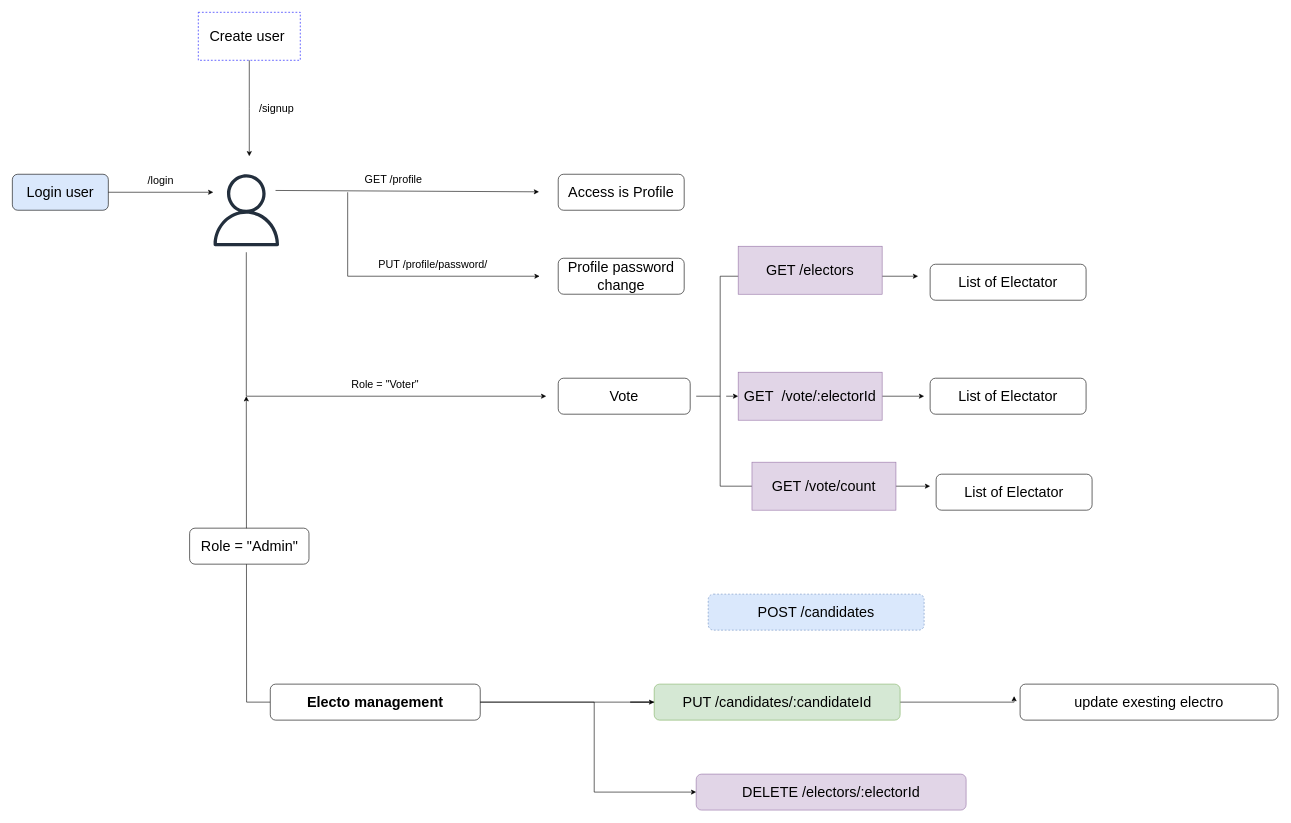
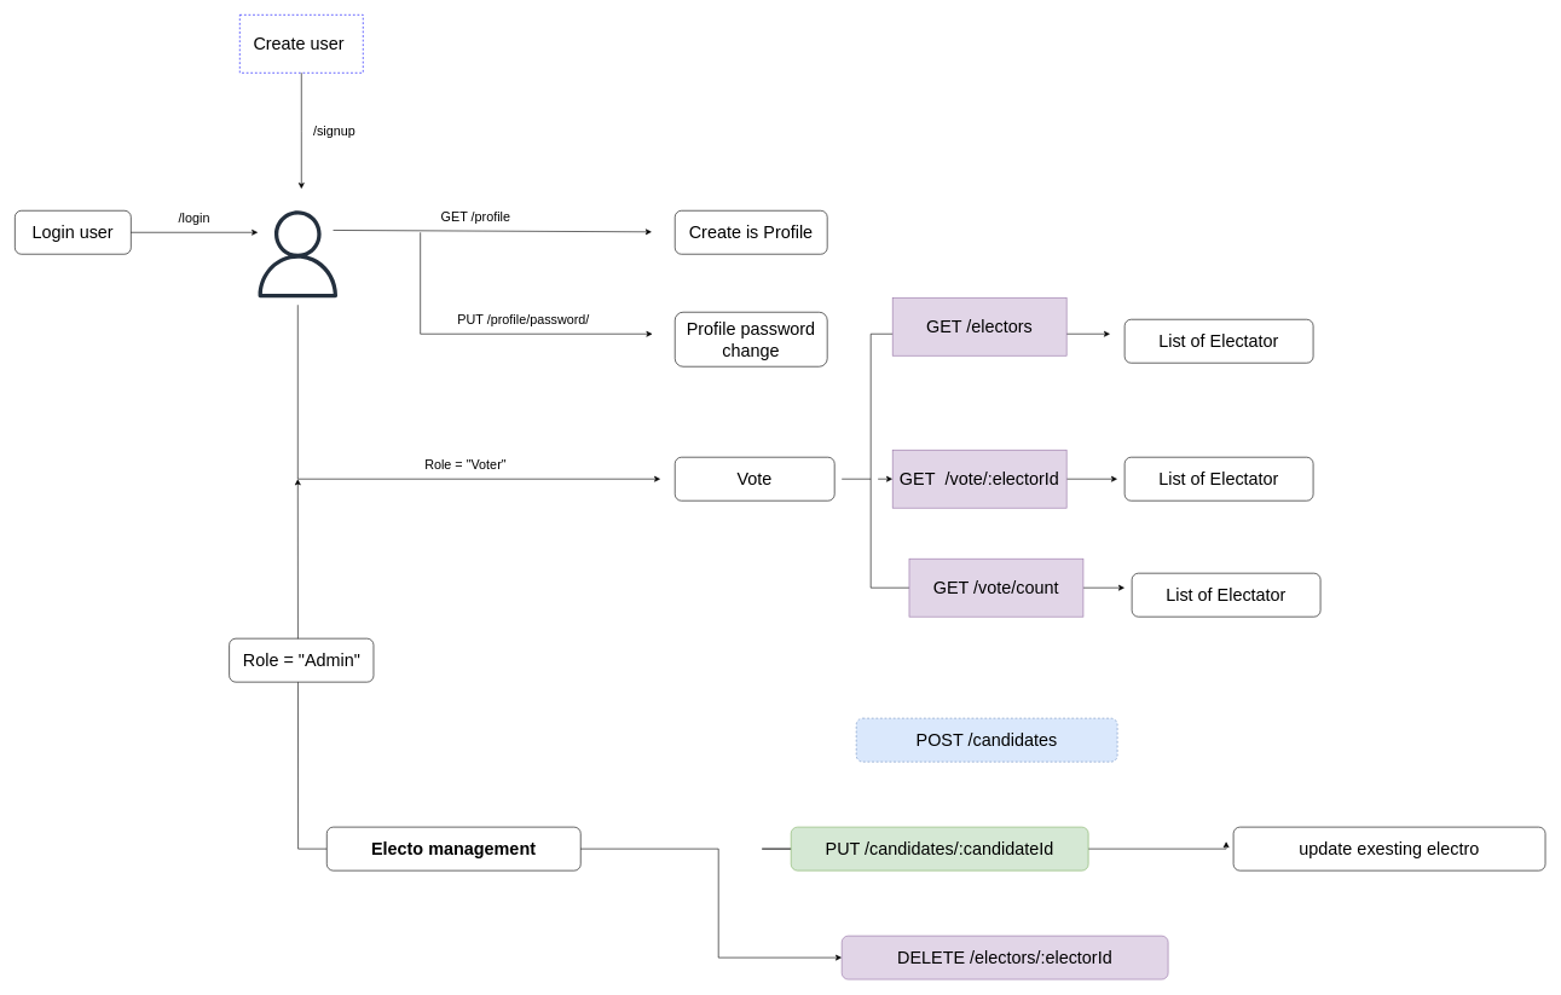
  <mxCell id="0" />
  <mxCell id="1" parent="0" />
  <mxCell id="2" value="&lt;font style=&quot;font-size: 24px;&quot;&gt;Create user&amp;nbsp;&lt;/font&gt;" style="rounded=0;whiteSpace=wrap;html=1;strokeColor=#0000FF;dashed=1;" vertex="1" parent="1"><mxGeometry x="330" y="20" width="170" height="80" as="geometry" /></mxCell>
- <mxCell id="3" value="&lt;font style=&quot;font-size: 24px;&quot;&gt;Login user&lt;/font&gt;" style="rounded=1;whiteSpace=wrap;html=1;fillColor=#dae8fc;" vertex="1" parent="1"><mxGeometry x="20" y="290" width="160" height="60" as="geometry" /></mxCell>
- <mxCell id="4" value="&lt;font style=&quot;font-size: 24px;&quot;&gt;Access is Profile&lt;/font&gt;" style="rounded=1;whiteSpace=wrap;html=1;" vertex="1" parent="1"><mxGeometry x="930" y="290" width="210" height="60" as="geometry" /></mxCell>
- <mxCell id="5" value="&lt;span style=&quot;font-size: 24px;&quot;&gt;Profile password change&lt;/span&gt;" style="rounded=1;whiteSpace=wrap;html=1;" vertex="1" parent="1"><mxGeometry x="930" y="430" width="210" height="60" as="geometry" /></mxCell>
+ <mxCell id="3" value="&lt;font style=&quot;font-size: 24px;&quot;&gt;Login user&lt;/font&gt;" style="rounded=1;whiteSpace=wrap;html=1;" vertex="1" parent="1"><mxGeometry x="20" y="290" width="160" height="60" as="geometry" /></mxCell>
+ <mxCell id="4" value="&lt;font style=&quot;font-size: 24px;&quot;&gt;Create is Profile&lt;/font&gt;" style="rounded=1;whiteSpace=wrap;html=1;" vertex="1" parent="1"><mxGeometry x="930" y="290" width="210" height="60" as="geometry" /></mxCell>
+ <mxCell id="5" value="&lt;span style=&quot;font-size: 24px;&quot;&gt;Profile password change&lt;/span&gt;" style="rounded=1;whiteSpace=wrap;html=1;" vertex="1" parent="1"><mxGeometry x="930" y="430" width="210" height="75" as="geometry" /></mxCell>
  <mxCell id="6" value="" style="endArrow=classic;html=1;rounded=0;exitX=0.965;exitY=0.225;exitDx=0;exitDy=0;exitPerimeter=0;" edge="1" parent="1"><mxGeometry relative="1" as="geometry"><mxPoint x="458.727" y="317" as="sourcePoint" /><mxPoint x="898" y="319.29" as="targetPoint" /></mxGeometry></mxCell>
  <mxCell id="7" value="&lt;font style=&quot;font-size: 18px;&quot;&gt;GET /profile&lt;/font&gt;" style="edgeLabel;html=1;align=center;verticalAlign=middle;resizable=0;points=[];" vertex="1" connectable="0" parent="6"><mxGeometry x="-0.01" y="2" relative="1" as="geometry"><mxPoint x="-21" y="-18" as="offset" /></mxGeometry></mxCell>
  <mxCell id="8" value="" style="endArrow=classic;html=1;rounded=0;" edge="1" parent="1"><mxGeometry relative="1" as="geometry"><mxPoint x="579" y="320" as="sourcePoint" /><mxPoint x="899" y="460" as="targetPoint" /><Array as="points"><mxPoint x="579" y="460" /></Array></mxGeometry></mxCell>
  <mxCell id="9" value="&lt;font style=&quot;font-size: 18px;&quot;&gt;PUT /profile/password/&lt;/font&gt;" style="edgeLabel;resizable=0;html=1;;align=center;verticalAlign=middle;" connectable="0" vertex="1" parent="8"><mxGeometry relative="1" as="geometry"><mxPoint x="51" y="-20" as="offset" /></mxGeometry></mxCell>
  <mxCell id="10" value="" style="endArrow=classic;html=1;rounded=0;exitX=1;exitY=0.5;exitDx=0;exitDy=0;entryX=0;entryY=0.5;entryDx=0;entryDy=0;" edge="1" parent="1" source="3"><mxGeometry relative="1" as="geometry"><mxPoint x="430" y="340" as="sourcePoint" /><mxPoint x="355" y="320" as="targetPoint" /></mxGeometry></mxCell>
  <mxCell id="11" value="&lt;font style=&quot;font-size: 18px;&quot;&gt;/&lt;font style=&quot;&quot;&gt;login&lt;/font&gt;&lt;/font&gt;" style="edgeLabel;html=1;align=center;verticalAlign=middle;resizable=0;points=[];" vertex="1" connectable="0" parent="10"><mxGeometry x="-0.021" y="3" relative="1" as="geometry"><mxPoint y="-17" as="offset" /></mxGeometry></mxCell>
  <mxCell id="12" value="" style="sketch=0;outlineConnect=0;fontColor=#232F3E;gradientColor=none;fillColor=#232F3D;strokeColor=none;dashed=0;verticalLabelPosition=bottom;verticalAlign=top;align=center;html=1;fontSize=12;fontStyle=0;aspect=fixed;pointerEvents=1;shape=mxgraph.aws4.user;" vertex="1" parent="1"><mxGeometry x="350" y="290" width="120" height="120" as="geometry" /></mxCell>
  <mxCell id="13" value="&lt;font style=&quot;font-size: 24px;&quot;&gt;Vote&lt;/font&gt;" style="rounded=1;whiteSpace=wrap;html=1;" vertex="1" parent="1"><mxGeometry x="930" y="630" width="220" height="60" as="geometry" /></mxCell>
  <mxCell id="14" value="&lt;font style=&quot;font-size: 24px;&quot;&gt;List of Electator&lt;/font&gt;" style="rounded=1;whiteSpace=wrap;html=1;" vertex="1" parent="1"><mxGeometry x="1550" y="440" width="260" height="60" as="geometry" /></mxCell>
  <mxCell id="15" value="&lt;font style=&quot;font-size: 24px;&quot;&gt;List of Electator&lt;/font&gt;" style="rounded=1;whiteSpace=wrap;html=1;" vertex="1" parent="1"><mxGeometry x="1550" y="630" width="260" height="60" as="geometry" /></mxCell>
  <mxCell id="16" value="" style="endArrow=classic;html=1;rounded=0;" edge="1" parent="1"><mxGeometry relative="1" as="geometry"><mxPoint x="410" y="420" as="sourcePoint" /><mxPoint x="910" y="660" as="targetPoint" /><Array as="points"><mxPoint x="410" y="660" /></Array></mxGeometry></mxCell>
  <mxCell id="17" value="&lt;font style=&quot;font-size: 18px;&quot;&gt;Role = &quot;Voter&quot;&lt;/font&gt;" style="edgeLabel;resizable=0;html=1;;align=center;verticalAlign=middle;" connectable="0" vertex="1" parent="16"><mxGeometry relative="1" as="geometry"><mxPoint x="100" y="-20" as="offset" /></mxGeometry></mxCell>
  <mxCell id="18" value="&lt;font style=&quot;font-size: 18px;&quot;&gt;/&lt;font style=&quot;&quot;&gt;signup&lt;/font&gt;&lt;/font&gt;" style="endArrow=classic;html=1;rounded=0;exitX=0.5;exitY=1;exitDx=0;exitDy=0;" edge="1" parent="1" source="2"><mxGeometry y="45" relative="1" as="geometry"><mxPoint x="410" y="190" as="sourcePoint" /><mxPoint x="415" y="260" as="targetPoint" /><Array as="points"><mxPoint x="415" y="180" /></Array><mxPoint as="offset" /></mxGeometry></mxCell>
  <mxCell id="19" value="&lt;font style=&quot;font-size: 24px;&quot;&gt;List of Electator&lt;/font&gt;" style="rounded=1;whiteSpace=wrap;html=1;" vertex="1" parent="1"><mxGeometry x="1560" y="790" width="260" height="60" as="geometry" /></mxCell>
  <mxCell id="20" value="" style="endArrow=classic;startArrow=classic;html=1;rounded=0;" edge="1" parent="1"><mxGeometry width="50" height="50" relative="1" as="geometry"><mxPoint x="1550" y="810" as="sourcePoint" /><mxPoint x="1530" y="460" as="targetPoint" /><Array as="points"><mxPoint x="1200" y="810" /><mxPoint x="1200" y="460" /></Array></mxGeometry></mxCell>
  <mxCell id="21" value="" style="endArrow=classic;html=1;rounded=0;" edge="1" parent="1" source="25"><mxGeometry width="50" height="50" relative="1" as="geometry"><mxPoint x="1210" y="660" as="sourcePoint" /><mxPoint x="1540" y="660" as="targetPoint" /></mxGeometry></mxCell>
  <mxCell id="22" value="" style="endArrow=none;html=1;rounded=0;" edge="1" parent="1"><mxGeometry width="50" height="50" relative="1" as="geometry"><mxPoint x="1160" y="660" as="sourcePoint" /><mxPoint x="1200" y="660" as="targetPoint" /></mxGeometry></mxCell>
  <mxCell id="23" value="&lt;font style=&quot;font-size: 24px;&quot;&gt;GET /electors&lt;/font&gt;" style="whiteSpace=wrap;html=1;fillColor=#e1d5e7;strokeColor=#9673a6;" vertex="1" parent="1"><mxGeometry x="1230" y="410" width="240" height="80" as="geometry" /></mxCell>
  <mxCell id="24" value="" style="endArrow=classic;html=1;rounded=0;" edge="1" parent="1" target="25"><mxGeometry width="50" height="50" relative="1" as="geometry"><mxPoint x="1210" y="660" as="sourcePoint" /><mxPoint x="1540" y="660" as="targetPoint" /></mxGeometry></mxCell>
  <mxCell id="25" value="&lt;font style=&quot;font-size: 24px;&quot;&gt;GET&amp;nbsp; /vote/:electorId&lt;/font&gt;" style="whiteSpace=wrap;html=1;fillColor=#e1d5e7;strokeColor=#9673a6;" vertex="1" parent="1"><mxGeometry x="1230" y="620" width="240" height="80" as="geometry" /></mxCell>
  <mxCell id="26" value="&lt;font style=&quot;font-size: 24px;&quot;&gt;GET /vote/count&lt;/font&gt;" style="whiteSpace=wrap;html=1;fillColor=#e1d5e7;strokeColor=#9673a6;" vertex="1" parent="1"><mxGeometry x="1253" y="770" width="240" height="80" as="geometry" /></mxCell>
  <mxCell id="27" style="edgeStyle=orthogonalEdgeStyle;rounded=0;orthogonalLoop=1;jettySize=auto;html=1;" edge="1" parent="1" source="29"><mxGeometry relative="1" as="geometry"><mxPoint x="410" y="660" as="targetPoint" /></mxGeometry></mxCell>
  <mxCell id="28" style="edgeStyle=orthogonalEdgeStyle;rounded=0;orthogonalLoop=1;jettySize=auto;html=1;" edge="1" parent="1" source="34"><mxGeometry relative="1" as="geometry"><mxPoint x="1690" y="1160" as="targetPoint" /><Array as="points"><mxPoint x="1050" y="1170" /><mxPoint x="1050" y="1170" /></Array></mxGeometry></mxCell>
  <mxCell id="29" value="&lt;h1&gt;Electo management&lt;/h1&gt;" style="rounded=1;whiteSpace=wrap;html=1;" vertex="1" parent="1"><mxGeometry x="450" y="1140" width="350" height="60" as="geometry" /></mxCell>
  <mxCell id="30" value="&lt;font style=&quot;font-size: 24px;&quot;&gt;update exesting electro&lt;/font&gt;" style="rounded=1;whiteSpace=wrap;html=1;" vertex="1" parent="1"><mxGeometry x="1700" y="1140" width="430" height="60" as="geometry" /></mxCell>
  <mxCell id="31" value="&lt;font style=&quot;font-size: 24px;&quot;&gt;Role = &quot;Admin&quot;&lt;/font&gt;" style="rounded=1;whiteSpace=wrap;html=1;" vertex="1" parent="1"><mxGeometry x="315.5" y="880" width="199" height="60" as="geometry" /></mxCell>
  <mxCell id="32" style="edgeStyle=orthogonalEdgeStyle;rounded=0;orthogonalLoop=1;jettySize=auto;html=1;exitX=0.5;exitY=1;exitDx=0;exitDy=0;" edge="1" parent="1" source="29" target="29"><mxGeometry relative="1" as="geometry" /></mxCell>
- <mxCell id="33" value="" style="edgeStyle=orthogonalEdgeStyle;rounded=0;orthogonalLoop=1;jettySize=auto;html=1;" edge="1" parent="1" source="29" target="34"><mxGeometry relative="1" as="geometry"><mxPoint x="800" y="1170" as="sourcePoint" /><mxPoint x="1690" y="1160" as="targetPoint" /><Array as="points" /></mxGeometry></mxCell>
  <mxCell id="34" value="&lt;font style=&quot;font-size: 24px;&quot;&gt;PUT /candidates/:candidateId&lt;/font&gt;" style="rounded=1;whiteSpace=wrap;html=1;fillColor=#d5e8d4;strokeColor=#82b366;" vertex="1" parent="1"><mxGeometry x="1090" y="1140" width="410" height="60" as="geometry" /></mxCell>
  <mxCell id="35" value="&lt;font style=&quot;font-size: 24px;&quot;&gt;POST /candidates&lt;/font&gt;" style="rounded=1;whiteSpace=wrap;html=1;fillColor=#dae8fc;strokeColor=#6c8ebf;dashed=1;" vertex="1" parent="1"><mxGeometry x="1180" y="990" width="360" height="60" as="geometry" /></mxCell>
  <mxCell id="36" value="" style="edgeStyle=orthogonalEdgeStyle;rounded=0;orthogonalLoop=1;jettySize=auto;html=1;entryX=0;entryY=0.5;entryDx=0;entryDy=0;" edge="1" parent="1" source="29" target="37"><mxGeometry relative="1" as="geometry"><mxPoint x="800" y="1170" as="sourcePoint" /><mxPoint x="1700" y="1320" as="targetPoint" /><Array as="points"><mxPoint x="990" y="1170" /><mxPoint x="990" y="1320" /></Array></mxGeometry></mxCell>
  <mxCell id="37" value="&lt;font style=&quot;font-size: 24px;&quot;&gt;DELETE /electors/:electorId&lt;/font&gt;" style="rounded=1;whiteSpace=wrap;html=1;fillColor=#e1d5e7;strokeColor=#9673a6;" vertex="1" parent="1"><mxGeometry x="1160" y="1290" width="450" height="60" as="geometry" /></mxCell>
